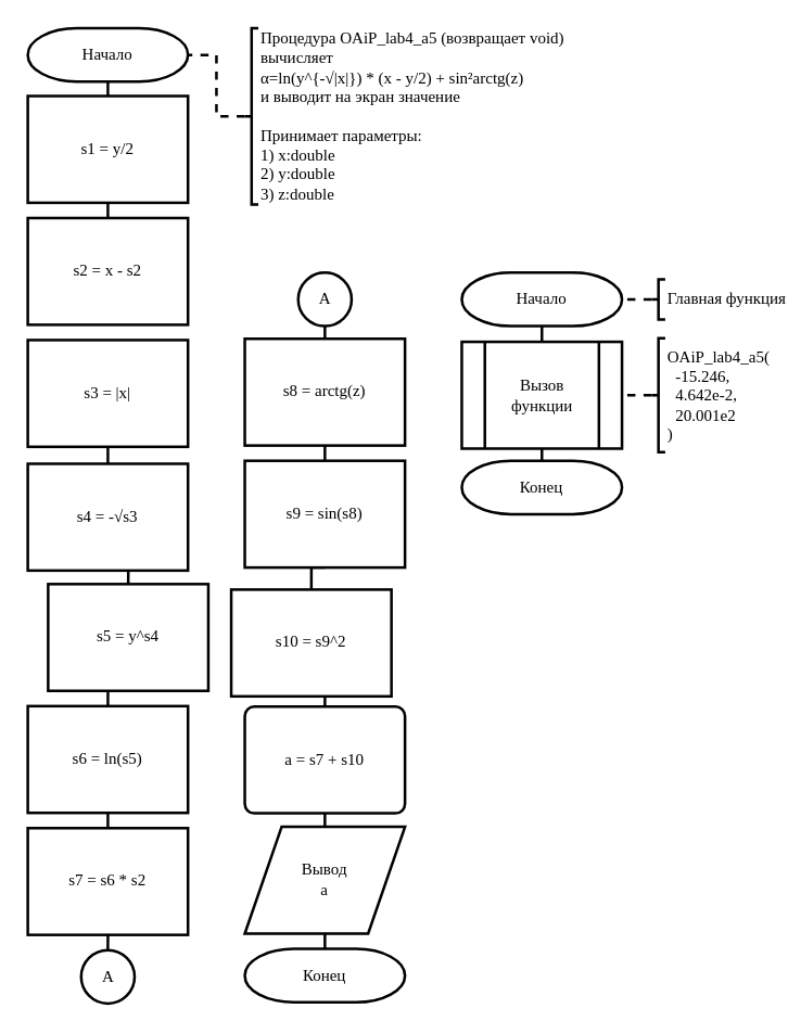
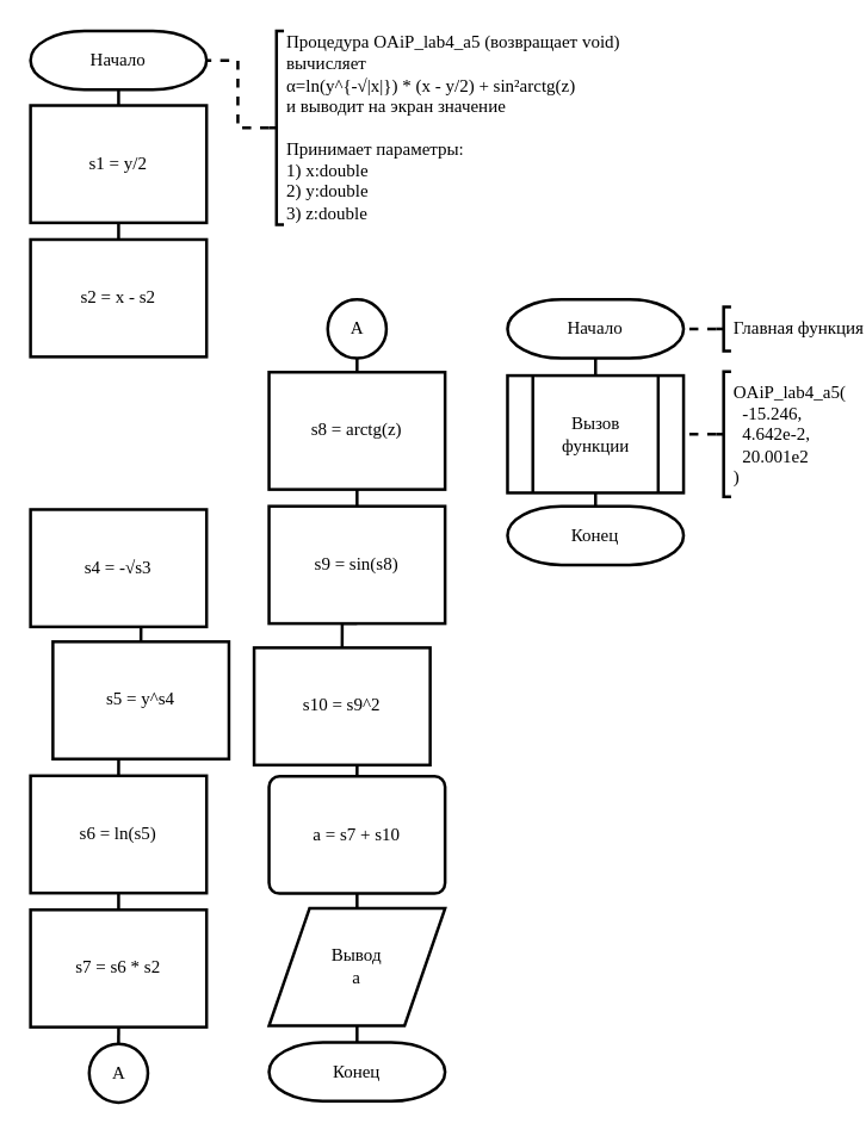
  <mxCell id="0" />
  <mxCell id="1" parent="0" />
  <mxCell id="2" style="edgeStyle=orthogonalEdgeStyle;rounded=0;orthogonalLoop=1;jettySize=auto;html=1;exitX=0;exitY=0.5;exitDx=0;exitDy=0;exitPerimeter=0;entryX=1;entryY=0.5;entryDx=0;entryDy=0;entryPerimeter=0;dashed=1;endArrow=none;endFill=0;strokeWidth=2;" edge="1" parent="1" source="3" target="5"><mxGeometry relative="1" as="geometry" /></mxCell>
  <mxCell id="3" value="Процедура OAiP_lab4_a5 (возвращает void)&lt;br&gt;вычисляет&lt;br&gt;α=ln(y^{-√|x|}) * (x - y/2) + sin²arctg(z)&lt;br&gt;и выводит на экран значение&lt;br&gt;&lt;br&gt;Принимает параметры:&lt;br&gt;1) x:double&lt;br&gt;2) y:double&lt;br&gt;3) z:double" style="strokeWidth=2;html=1;shape=mxgraph.flowchart.annotation_2;align=left;labelPosition=right;pointerEvents=1;rounded=0;fontFamily=Times New Roman;fillColor=none;" vertex="1" parent="1"><mxGeometry x="180" y="20" width="10" height="130" as="geometry" /></mxCell>
  <mxCell id="4" style="edgeStyle=orthogonalEdgeStyle;rounded=0;orthogonalLoop=1;jettySize=auto;html=1;exitX=0.5;exitY=1;exitDx=0;exitDy=0;exitPerimeter=0;entryX=0.5;entryY=0;entryDx=0;entryDy=0;strokeWidth=2;endArrow=none;endFill=0;" edge="1" parent="1" source="5" target="7"><mxGeometry relative="1" as="geometry" /></mxCell>
  <mxCell id="5" value="Начало" style="strokeWidth=2;html=1;shape=mxgraph.flowchart.terminator;whiteSpace=wrap;rounded=0;fontFamily=Times New Roman;fillColor=default;" vertex="1" parent="1"><mxGeometry x="20" y="20" width="118.11" height="39.37" as="geometry" /></mxCell>
  <mxCell id="6" style="edgeStyle=orthogonalEdgeStyle;rounded=0;orthogonalLoop=1;jettySize=auto;html=1;exitX=0.5;exitY=1;exitDx=0;exitDy=0;entryX=0.5;entryY=0;entryDx=0;entryDy=0;endArrow=none;endFill=0;strokeWidth=2;" edge="1" parent="1" source="7" target="8"><mxGeometry relative="1" as="geometry" /></mxCell>
  <mxCell id="7" value="s1 = y/2" style="rounded=0;whiteSpace=wrap;html=1;absoluteArcSize=1;arcSize=14;strokeWidth=2;fontFamily=Times New Roman;fillColor=default;" vertex="1" parent="1"><mxGeometry x="20" y="70" width="118.11" height="78.74" as="geometry" /></mxCell>
  <mxCell id="8" value="s2 = x - s2" style="rounded=0;whiteSpace=wrap;html=1;absoluteArcSize=1;arcSize=14;strokeWidth=2;fontFamily=Times New Roman;fillColor=default;" vertex="1" parent="1"><mxGeometry x="20" y="160" width="118.11" height="78.74" as="geometry" /></mxCell>
- <mxCell id="9" style="edgeStyle=orthogonalEdgeStyle;rounded=0;orthogonalLoop=1;jettySize=auto;html=1;exitX=0.5;exitY=1;exitDx=0;exitDy=0;entryX=0.5;entryY=0;entryDx=0;entryDy=0;endArrow=none;endFill=0;strokeWidth=2;" edge="1" parent="1" source="10" target="12"><mxGeometry relative="1" as="geometry" /></mxCell>
- <mxCell id="10" value="s3 = |x|" style="rounded=0;whiteSpace=wrap;html=1;absoluteArcSize=1;arcSize=14;strokeWidth=2;fontFamily=Times New Roman;fillColor=default;" vertex="1" parent="1"><mxGeometry x="20" y="250" width="118.11" height="78.74" as="geometry" /></mxCell>
  <mxCell id="11" style="edgeStyle=orthogonalEdgeStyle;rounded=0;orthogonalLoop=1;jettySize=auto;html=1;exitX=0.5;exitY=1;exitDx=0;exitDy=0;entryX=0.5;entryY=0;entryDx=0;entryDy=0;endArrow=none;endFill=0;strokeWidth=2;" edge="1" parent="1" source="12" target="14"><mxGeometry relative="1" as="geometry" /></mxCell>
  <mxCell id="12" value="s4 = -√s3" style="rounded=0;whiteSpace=wrap;html=1;absoluteArcSize=1;arcSize=14;strokeWidth=2;fontFamily=Times New Roman;fillColor=default;" vertex="1" parent="1"><mxGeometry x="20" y="341.26" width="118.11" height="78.74" as="geometry" /></mxCell>
  <mxCell id="13" style="edgeStyle=orthogonalEdgeStyle;rounded=0;orthogonalLoop=1;jettySize=auto;html=1;exitX=0.5;exitY=1;exitDx=0;exitDy=0;entryX=0.5;entryY=0;entryDx=0;entryDy=0;endArrow=none;endFill=0;strokeWidth=2;" edge="1" parent="1" source="14" target="16"><mxGeometry relative="1" as="geometry" /></mxCell>
  <mxCell id="14" value="s5 = y^s4" style="rounded=0;whiteSpace=wrap;html=1;absoluteArcSize=1;arcSize=14;strokeWidth=2;fontFamily=Times New Roman;fillColor=default;" vertex="1" parent="1"><mxGeometry x="35" y="430" width="118.11" height="78.74" as="geometry" /></mxCell>
  <mxCell id="15" style="edgeStyle=orthogonalEdgeStyle;rounded=0;orthogonalLoop=1;jettySize=auto;html=1;exitX=0.5;exitY=1;exitDx=0;exitDy=0;entryX=0.5;entryY=0;entryDx=0;entryDy=0;endArrow=none;endFill=0;strokeWidth=2;" edge="1" parent="1" source="16" target="18"><mxGeometry relative="1" as="geometry" /></mxCell>
  <mxCell id="16" value="s6 = ln(s5)" style="rounded=0;whiteSpace=wrap;html=1;absoluteArcSize=1;arcSize=14;strokeWidth=2;fontFamily=Times New Roman;fillColor=default;" vertex="1" parent="1"><mxGeometry x="20" y="520" width="118.11" height="78.74" as="geometry" /></mxCell>
  <mxCell id="17" style="edgeStyle=orthogonalEdgeStyle;rounded=0;orthogonalLoop=1;jettySize=auto;html=1;exitX=0.5;exitY=1;exitDx=0;exitDy=0;entryX=0.5;entryY=0;entryDx=0;entryDy=0;entryPerimeter=0;endArrow=none;endFill=0;strokeWidth=2;" edge="1" parent="1" source="18" target="30"><mxGeometry relative="1" as="geometry" /></mxCell>
  <mxCell id="18" value="s7 = s6 * s2" style="rounded=0;whiteSpace=wrap;html=1;absoluteArcSize=1;arcSize=14;strokeWidth=2;fontFamily=Times New Roman;fillColor=default;" vertex="1" parent="1"><mxGeometry x="20" y="610" width="118.11" height="78.74" as="geometry" /></mxCell>
  <mxCell id="19" style="edgeStyle=orthogonalEdgeStyle;rounded=0;orthogonalLoop=1;jettySize=auto;html=1;exitX=0.5;exitY=1;exitDx=0;exitDy=0;entryX=0.5;entryY=0;entryDx=0;entryDy=0;endArrow=none;endFill=0;strokeWidth=2;" edge="1" parent="1" source="20" target="22"><mxGeometry relative="1" as="geometry" /></mxCell>
  <mxCell id="20" value="s8 = arctg(z)" style="rounded=0;whiteSpace=wrap;html=1;absoluteArcSize=1;arcSize=14;strokeWidth=2;fontFamily=Times New Roman;fillColor=default;" vertex="1" parent="1"><mxGeometry x="180" y="249.05" width="118.11" height="78.74" as="geometry" /></mxCell>
  <mxCell id="21" style="edgeStyle=orthogonalEdgeStyle;rounded=0;orthogonalLoop=1;jettySize=auto;html=1;exitX=0.5;exitY=1;exitDx=0;exitDy=0;entryX=0.5;entryY=0;entryDx=0;entryDy=0;endArrow=none;endFill=0;strokeWidth=2;" edge="1" parent="1" source="22" target="24"><mxGeometry relative="1" as="geometry" /></mxCell>
  <mxCell id="22" value="s9 = sin(s8)" style="rounded=0;whiteSpace=wrap;html=1;absoluteArcSize=1;arcSize=14;strokeWidth=2;fontFamily=Times New Roman;fillColor=default;" vertex="1" parent="1"><mxGeometry x="180" y="339.05" width="118.11" height="78.74" as="geometry" /></mxCell>
  <mxCell id="23" style="edgeStyle=orthogonalEdgeStyle;rounded=0;orthogonalLoop=1;jettySize=auto;html=1;exitX=0.5;exitY=1;exitDx=0;exitDy=0;entryX=0.5;entryY=0;entryDx=0;entryDy=0;endArrow=none;endFill=0;strokeWidth=2;" edge="1" parent="1" source="24" target="26"><mxGeometry relative="1" as="geometry" /></mxCell>
  <mxCell id="24" value="s10 = s9^2" style="rounded=0;whiteSpace=wrap;html=1;absoluteArcSize=1;arcSize=14;strokeWidth=2;fontFamily=Times New Roman;fillColor=default;" vertex="1" parent="1"><mxGeometry x="170" y="434.05" width="118.11" height="78.74" as="geometry" /></mxCell>
  <mxCell id="25" style="edgeStyle=orthogonalEdgeStyle;rounded=0;orthogonalLoop=1;jettySize=auto;html=1;exitX=0.5;exitY=1;exitDx=0;exitDy=0;entryX=0.5;entryY=0;entryDx=0;entryDy=0;endArrow=none;endFill=0;strokeWidth=2;" edge="1" parent="1" source="26" target="29"><mxGeometry relative="1" as="geometry" /></mxCell>
  <mxCell id="26" value="a = s7 + s10" style="whiteSpace=wrap;html=1;absoluteArcSize=1;arcSize=14;strokeWidth=2;fontFamily=Times New Roman;fillColor=default;rounded=1;" vertex="1" parent="1"><mxGeometry x="180" y="520.31" width="118.11" height="78.74" as="geometry" /></mxCell>
  <mxCell id="27" value="Конец" style="strokeWidth=2;html=1;shape=mxgraph.flowchart.terminator;whiteSpace=wrap;rounded=0;fontFamily=Times New Roman;fillColor=default;" vertex="1" parent="1"><mxGeometry x="180" y="699.05" width="118.11" height="39.37" as="geometry" /></mxCell>
  <mxCell id="28" style="edgeStyle=orthogonalEdgeStyle;rounded=0;orthogonalLoop=1;jettySize=auto;html=1;exitX=0.5;exitY=1;exitDx=0;exitDy=0;entryX=0.5;entryY=0;entryDx=0;entryDy=0;entryPerimeter=0;endArrow=none;endFill=0;strokeWidth=2;" edge="1" parent="1" source="29" target="27"><mxGeometry relative="1" as="geometry" /></mxCell>
  <mxCell id="29" value="Вывод&lt;br&gt;a" style="shape=parallelogram;html=1;strokeWidth=2;perimeter=parallelogramPerimeter;whiteSpace=wrap;rounded=0;arcSize=12;size=0.23;fillColor=default;fontFamily=Times New Roman;" vertex="1" parent="1"><mxGeometry x="180" y="609.05" width="118.11" height="78.74" as="geometry" /></mxCell>
  <mxCell id="30" value="А" style="verticalLabelPosition=middle;verticalAlign=middle;html=1;shape=mxgraph.flowchart.on-page_reference;rounded=0;fontFamily=Times New Roman;fillColor=default;strokeWidth=2;labelPosition=center;align=center;" vertex="1" parent="1"><mxGeometry x="59.37" y="700" width="39.37" height="39.37" as="geometry" /></mxCell>
  <mxCell id="31" style="edgeStyle=orthogonalEdgeStyle;rounded=0;orthogonalLoop=1;jettySize=auto;html=1;exitX=0.5;exitY=1;exitDx=0;exitDy=0;exitPerimeter=0;entryX=0.5;entryY=0;entryDx=0;entryDy=0;endArrow=none;endFill=0;strokeWidth=2;" edge="1" parent="1" source="32" target="20"><mxGeometry relative="1" as="geometry" /></mxCell>
  <mxCell id="32" value="А" style="verticalLabelPosition=middle;verticalAlign=middle;html=1;shape=mxgraph.flowchart.on-page_reference;rounded=0;fontFamily=Times New Roman;fillColor=default;strokeWidth=2;labelPosition=center;align=center;" vertex="1" parent="1"><mxGeometry x="219.37" y="200.31" width="39.37" height="39.37" as="geometry" /></mxCell>
  <mxCell id="33" style="edgeStyle=orthogonalEdgeStyle;rounded=0;orthogonalLoop=1;jettySize=auto;html=1;exitX=0.5;exitY=1;exitDx=0;exitDy=0;exitPerimeter=0;entryX=0.5;entryY=0;entryDx=0;entryDy=0;endArrow=none;endFill=0;strokeWidth=2;" edge="1" parent="1" source="34" target="36"><mxGeometry relative="1" as="geometry" /></mxCell>
  <mxCell id="34" value="Начало" style="strokeWidth=2;html=1;shape=mxgraph.flowchart.terminator;whiteSpace=wrap;rounded=0;fontFamily=Times New Roman;fillColor=default;" vertex="1" parent="1"><mxGeometry x="340" y="200.32" width="118.11" height="39.37" as="geometry" /></mxCell>
  <mxCell id="35" style="edgeStyle=orthogonalEdgeStyle;rounded=0;orthogonalLoop=1;jettySize=auto;html=1;exitX=0.5;exitY=1;exitDx=0;exitDy=0;entryX=0.5;entryY=0;entryDx=0;entryDy=0;entryPerimeter=0;endArrow=none;endFill=0;strokeWidth=2;" edge="1" parent="1" source="36" target="37"><mxGeometry relative="1" as="geometry" /></mxCell>
  <mxCell id="36" value="Вызов&lt;br&gt;функции" style="verticalLabelPosition=middle;verticalAlign=middle;html=1;shape=process;whiteSpace=wrap;rounded=0;size=0.14;arcSize=6;fontFamily=Times New Roman;strokeWidth=2;fillColor=default;fontSize=12;labelPosition=center;align=center;strokeColor=default;" vertex="1" parent="1"><mxGeometry x="340" y="251.32" width="118.11" height="78.74" as="geometry" /></mxCell>
  <mxCell id="37" value="Конец" style="strokeWidth=2;html=1;shape=mxgraph.flowchart.terminator;whiteSpace=wrap;rounded=0;fontFamily=Times New Roman;fillColor=default;" vertex="1" parent="1"><mxGeometry x="340" y="339.06" width="118.11" height="39.37" as="geometry" /></mxCell>
  <mxCell id="38" style="edgeStyle=orthogonalEdgeStyle;rounded=0;orthogonalLoop=1;jettySize=auto;html=1;exitX=0;exitY=0.5;exitDx=0;exitDy=0;exitPerimeter=0;entryX=1;entryY=0.5;entryDx=0;entryDy=0;endArrow=none;endFill=0;strokeWidth=2;dashed=1;" edge="1" parent="1" source="39" target="36"><mxGeometry relative="1" as="geometry" /></mxCell>
  <mxCell id="39" value="OAiP_lab4_a5(&lt;br&gt;&amp;nbsp; -15.246,&lt;br&gt;&amp;nbsp; 4.642e-2,&lt;br&gt;&amp;nbsp; 20.001e2&lt;br&gt;)" style="strokeWidth=2;html=1;shape=mxgraph.flowchart.annotation_2;align=left;labelPosition=right;pointerEvents=1;rounded=0;fontFamily=Times New Roman;fillColor=none;" vertex="1" parent="1"><mxGeometry x="480" y="248.69" width="10" height="83.99" as="geometry" /></mxCell>
  <mxCell id="40" style="edgeStyle=orthogonalEdgeStyle;rounded=0;orthogonalLoop=1;jettySize=auto;html=1;exitX=0;exitY=0.5;exitDx=0;exitDy=0;exitPerimeter=0;entryX=1;entryY=0.5;entryDx=0;entryDy=0;entryPerimeter=0;endArrow=none;endFill=0;strokeWidth=2;dashed=1;" edge="1" parent="1" source="41" target="34"><mxGeometry relative="1" as="geometry" /></mxCell>
  <mxCell id="41" value="Главная функция" style="strokeWidth=2;html=1;shape=mxgraph.flowchart.annotation_2;align=left;labelPosition=right;pointerEvents=1;rounded=0;fontFamily=Times New Roman;fillColor=none;" vertex="1" parent="1"><mxGeometry x="480" y="205.16" width="10" height="29.69" as="geometry" /></mxCell>
